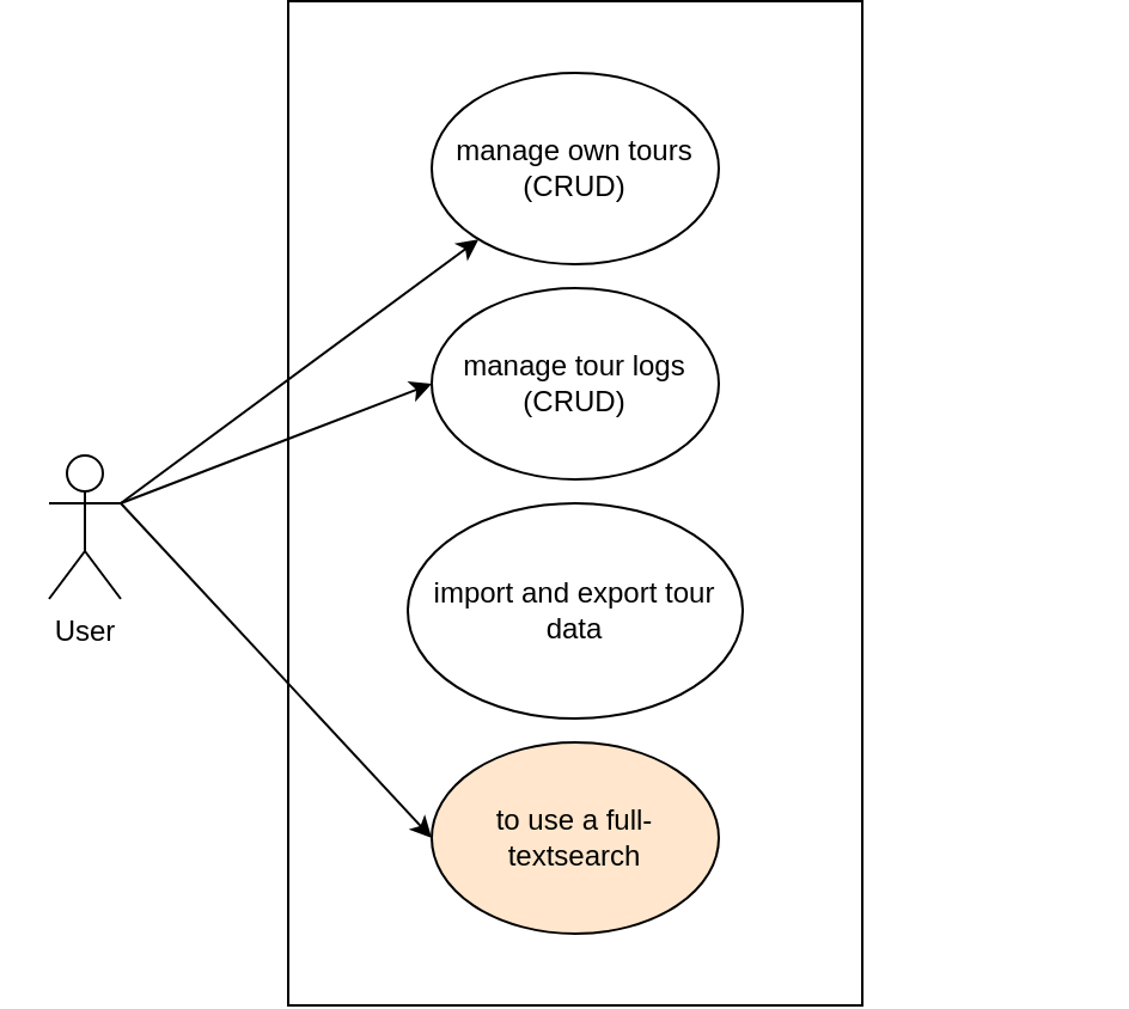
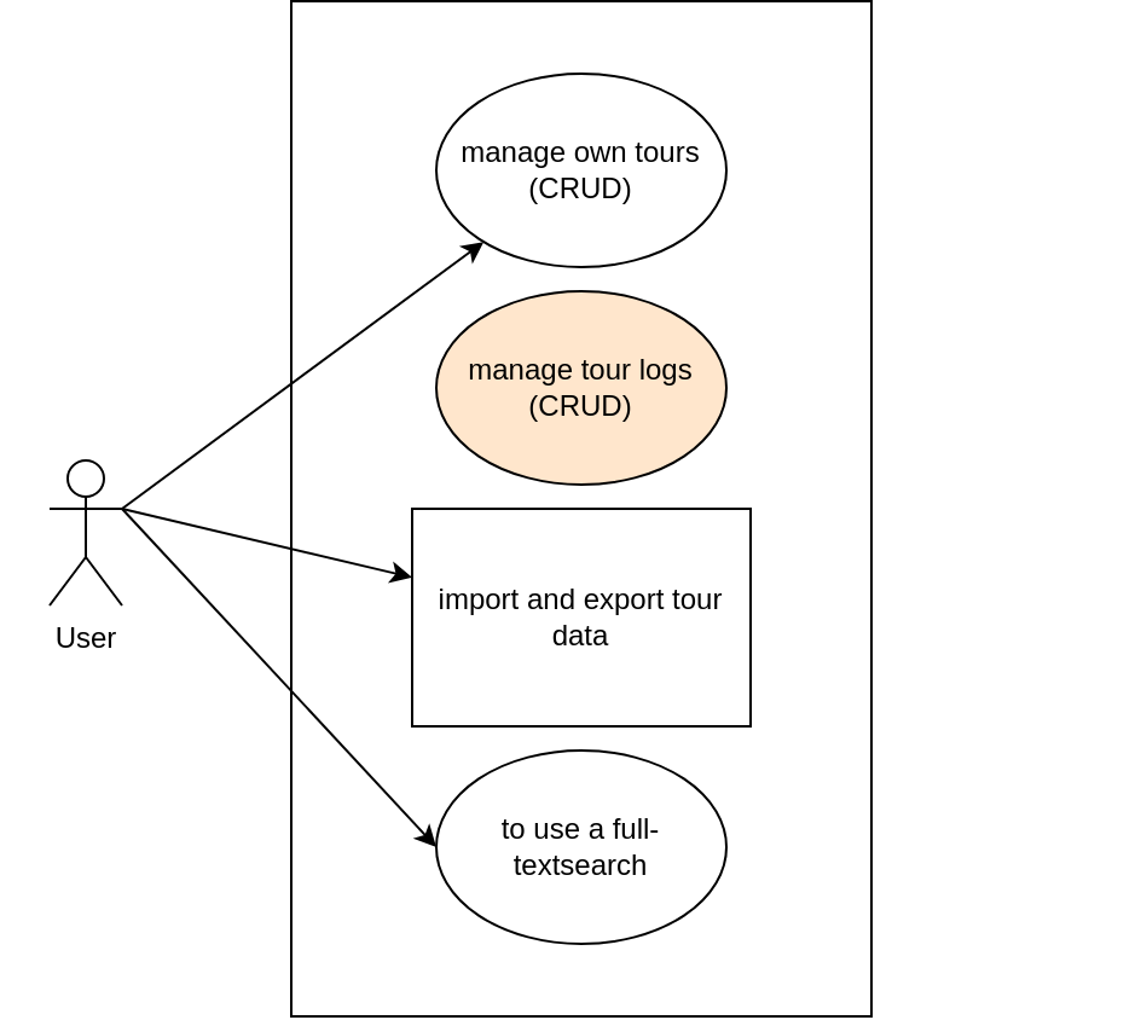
  <mxCell id="0" />
  <mxCell id="1" parent="0" />
  <mxCell id="2" value="" style="rounded=0;whiteSpace=wrap;html=1;rotation=90;" vertex="1" parent="1"><mxGeometry x="30" y="80" width="420" height="240" as="geometry" /></mxCell>
  <mxCell id="3" value="User" style="shape=umlActor;verticalLabelPosition=bottom;verticalAlign=top;html=1;outlineConnect=0;" vertex="1" parent="1"><mxGeometry x="20" y="180" width="30" height="60" as="geometry" /></mxCell>
  <mxCell id="4" value="manage own tours&lt;br&gt;(CRUD)" style="ellipse;whiteSpace=wrap;html=1;" vertex="1" parent="1"><mxGeometry x="180" y="20" width="120" height="80" as="geometry" /></mxCell>
- <mxCell id="5" value="manage tour logs&lt;br&gt;(CRUD)" style="ellipse;whiteSpace=wrap;html=1;" vertex="1" parent="1"><mxGeometry x="180" y="110" width="120" height="80" as="geometry" /></mxCell>
+ <mxCell id="5" value="manage tour logs&lt;br&gt;(CRUD)" style="ellipse;whiteSpace=wrap;html=1;fillColor=#ffe6cc;" vertex="1" parent="1"><mxGeometry x="180" y="110" width="120" height="80" as="geometry" /></mxCell>
  <mxCell id="6" value="" style="endArrow=classic;html=1;rounded=0;exitX=1;exitY=0.333;exitDx=0;exitDy=0;exitPerimeter=0;" edge="1" parent="1" source="3" target="4"><mxGeometry width="50" height="50" relative="1" as="geometry"><mxPoint x="270" y="420" as="sourcePoint" /><mxPoint x="320" y="370" as="targetPoint" /></mxGeometry></mxCell>
- <mxCell id="7" value="" style="endArrow=classic;html=1;rounded=0;exitX=1;exitY=0.333;exitDx=0;exitDy=0;exitPerimeter=0;entryX=0;entryY=0.5;entryDx=0;entryDy=0;" edge="1" parent="1" source="3" target="5"><mxGeometry width="50" height="50" relative="1" as="geometry"><mxPoint x="70" y="160" as="sourcePoint" /><mxPoint x="172.53" y="188.506" as="targetPoint" /></mxGeometry></mxCell>
- <mxCell id="8" value="import and export tour data" style="ellipse;whiteSpace=wrap;html=1;" vertex="1" parent="1"><mxGeometry x="170" y="200" width="140" height="90" as="geometry" /></mxCell>
- <mxCell id="9" value="to use a full-textsearch" style="ellipse;whiteSpace=wrap;html=1;fillColor=#ffe6cc;" vertex="1" parent="1"><mxGeometry x="180" y="300" width="120" height="80" as="geometry" /></mxCell>
+ <mxCell id="7" value="" style="endArrow=classic;html=1;rounded=0;exitX=1;exitY=0.333;exitDx=0;exitDy=0;exitPerimeter=0;" edge="1" parent="1" source="3" target="8"><mxGeometry width="50" height="50" relative="1" as="geometry"><mxPoint x="70" y="160" as="sourcePoint" /><mxPoint x="172.53" y="188.506" as="targetPoint" /></mxGeometry></mxCell>
+ <mxCell id="8" value="import and export tour data" style="whiteSpace=wrap;html=1;rounded=0;" vertex="1" parent="1"><mxGeometry x="170" y="200" width="140" height="90" as="geometry" /></mxCell>
+ <mxCell id="9" value="to use a full-textsearch" style="ellipse;whiteSpace=wrap;html=1;" vertex="1" parent="1"><mxGeometry x="180" y="300" width="120" height="80" as="geometry" /></mxCell>
  <mxCell id="10" value="" style="endArrow=classic;html=1;rounded=0;exitX=1;exitY=0.333;exitDx=0;exitDy=0;exitPerimeter=0;entryX=0;entryY=0.5;entryDx=0;entryDy=0;" edge="1" parent="1" source="3" target="9"><mxGeometry width="50" height="50" relative="1" as="geometry"><mxPoint x="270" y="410" as="sourcePoint" /><mxPoint x="320" y="360" as="targetPoint" /></mxGeometry></mxCell>
